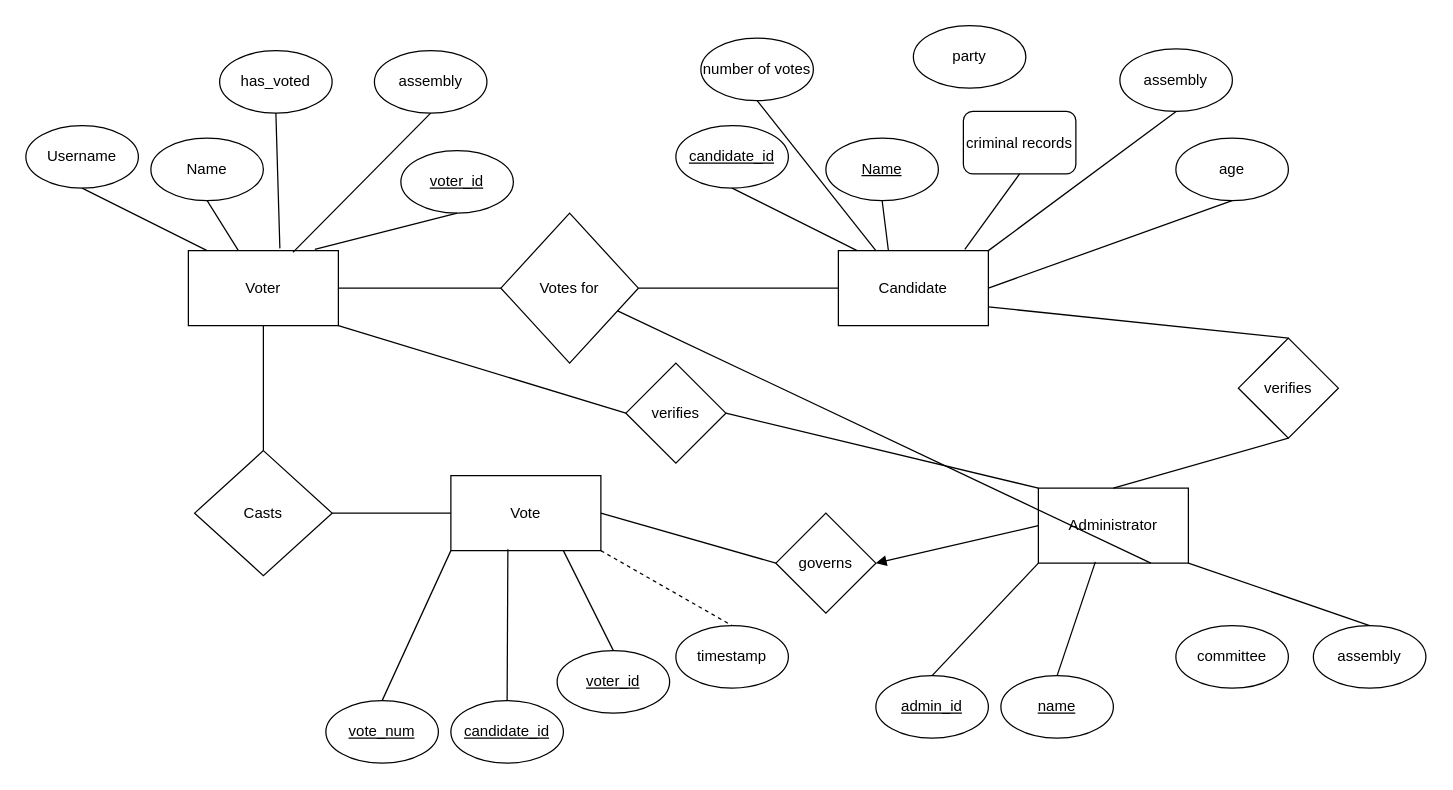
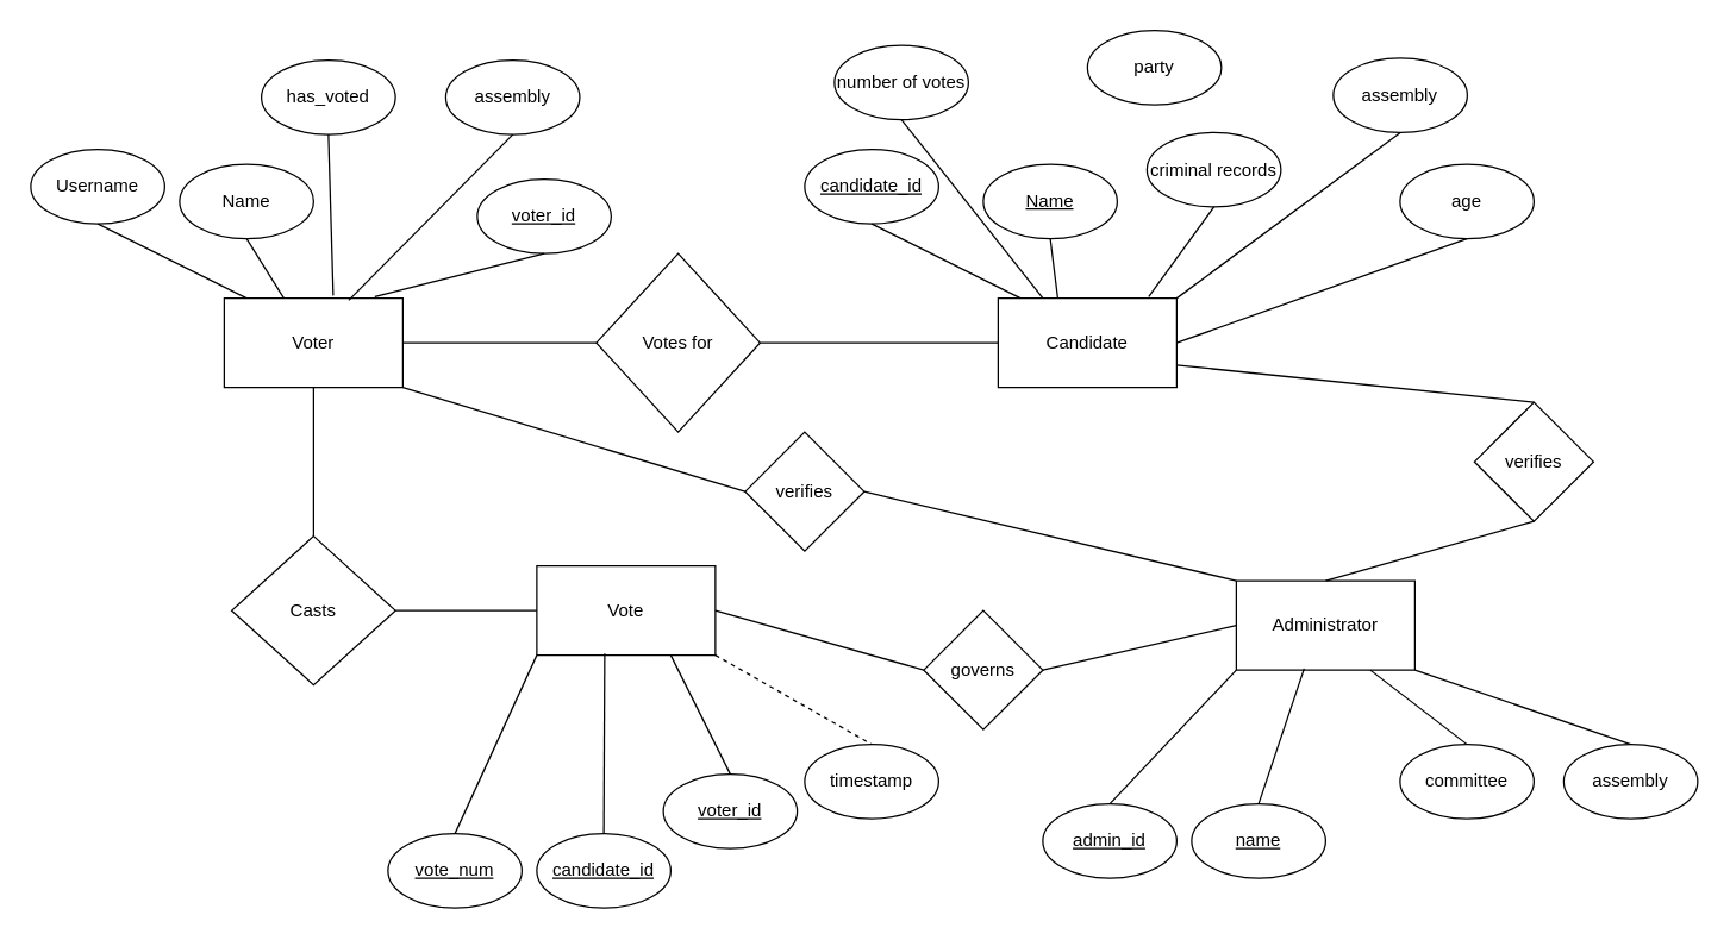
  <mxCell id="0" />
  <mxCell id="1" parent="0" />
  <mxCell id="2" value="Votes for" style="rhombus;whiteSpace=wrap;html=1;" parent="1" vertex="1"><mxGeometry x="400" y="170" width="110" height="120" as="geometry" /></mxCell>
  <mxCell id="3" value="Voter" style="rounded=0;whiteSpace=wrap;html=1;" parent="1" vertex="1"><mxGeometry x="150" y="200" width="120" height="60" as="geometry" /></mxCell>
  <mxCell id="4" value="Username" style="ellipse;whiteSpace=wrap;html=1;" parent="1" vertex="1"><mxGeometry x="20" y="100" width="90" height="50" as="geometry" /></mxCell>
  <mxCell id="5" value="Name" style="ellipse;whiteSpace=wrap;html=1;" parent="1" vertex="1"><mxGeometry x="120" y="110" width="90" height="50" as="geometry" /></mxCell>
  <mxCell id="6" value="&lt;u&gt;voter_id&lt;/u&gt;" style="ellipse;whiteSpace=wrap;html=1;" parent="1" vertex="1"><mxGeometry x="320" y="120" width="90" height="50" as="geometry" /></mxCell>
  <mxCell id="7" value="has_voted" style="ellipse;whiteSpace=wrap;html=1;" parent="1" vertex="1"><mxGeometry x="175" y="40" width="90" height="50" as="geometry" /></mxCell>
  <mxCell id="8" value="" style="endArrow=none;html=1;entryX=0.5;entryY=1;entryDx=0;entryDy=0;" parent="1" target="5" edge="1"><mxGeometry width="50" height="50" relative="1" as="geometry"><mxPoint x="190" y="200" as="sourcePoint" /><mxPoint x="240" y="150" as="targetPoint" /></mxGeometry></mxCell>
  <mxCell id="9" value="" style="endArrow=none;html=1;entryX=0.5;entryY=1;entryDx=0;entryDy=0;" parent="1" target="4" edge="1"><mxGeometry width="50" height="50" relative="1" as="geometry"><mxPoint x="165" y="200" as="sourcePoint" /><mxPoint x="140" y="160" as="targetPoint" /></mxGeometry></mxCell>
  <mxCell id="10" value="" style="endArrow=none;html=1;entryX=0.5;entryY=1;entryDx=0;entryDy=0;exitX=0.61;exitY=-0.03;exitDx=0;exitDy=0;exitPerimeter=0;" parent="1" source="3" target="7" edge="1"><mxGeometry width="50" height="50" relative="1" as="geometry"><mxPoint x="210" y="220" as="sourcePoint" /><mxPoint x="200" y="190" as="targetPoint" /></mxGeometry></mxCell>
  <mxCell id="11" value="" style="endArrow=none;html=1;entryX=0.5;entryY=1;entryDx=0;entryDy=0;exitX=0.843;exitY=-0.017;exitDx=0;exitDy=0;exitPerimeter=0;" parent="1" source="3" target="6" edge="1"><mxGeometry width="50" height="50" relative="1" as="geometry"><mxPoint x="220" y="230" as="sourcePoint" /><mxPoint x="195" y="190" as="targetPoint" /></mxGeometry></mxCell>
  <mxCell id="12" value="" style="endArrow=none;html=1;entryX=1;entryY=0.5;entryDx=0;entryDy=0;exitX=0;exitY=0.5;exitDx=0;exitDy=0;" parent="1" source="2" target="3" edge="1"><mxGeometry width="50" height="50" relative="1" as="geometry"><mxPoint x="230" y="240" as="sourcePoint" /><mxPoint x="205" y="200" as="targetPoint" /></mxGeometry></mxCell>
  <mxCell id="13" value="Casts" style="rhombus;whiteSpace=wrap;html=1;" parent="1" vertex="1"><mxGeometry x="155" y="360" width="110" height="100" as="geometry" /></mxCell>
  <mxCell id="14" value="" style="endArrow=none;html=1;entryX=0.5;entryY=1;entryDx=0;entryDy=0;exitX=0.5;exitY=0;exitDx=0;exitDy=0;" parent="1" source="13" target="3" edge="1"><mxGeometry width="50" height="50" relative="1" as="geometry"><mxPoint x="240" y="250" as="sourcePoint" /><mxPoint x="215" y="210" as="targetPoint" /></mxGeometry></mxCell>
  <mxCell id="15" value="Vote" style="rounded=0;whiteSpace=wrap;html=1;" parent="1" vertex="1"><mxGeometry x="360" y="380" width="120" height="60" as="geometry" /></mxCell>
  <mxCell id="16" value="" style="endArrow=none;html=1;entryX=1;entryY=0.5;entryDx=0;entryDy=0;exitX=0;exitY=0.5;exitDx=0;exitDy=0;" parent="1" source="15" target="13" edge="1"><mxGeometry width="50" height="50" relative="1" as="geometry"><mxPoint x="220" y="370" as="sourcePoint" /><mxPoint x="220" y="270" as="targetPoint" /></mxGeometry></mxCell>
  <mxCell id="17" value="&lt;u&gt;vote_num&lt;/u&gt;" style="ellipse;whiteSpace=wrap;html=1;" parent="1" vertex="1"><mxGeometry x="260" y="560" width="90" height="50" as="geometry" /></mxCell>
  <mxCell id="18" value="&lt;u&gt;candidate_id&lt;/u&gt;" style="ellipse;whiteSpace=wrap;html=1;" parent="1" vertex="1"><mxGeometry x="360" y="560" width="90" height="50" as="geometry" /></mxCell>
  <mxCell id="19" value="timestamp" style="ellipse;whiteSpace=wrap;html=1;" parent="1" vertex="1"><mxGeometry x="540" y="500" width="90" height="50" as="geometry" /></mxCell>
  <mxCell id="20" value="&lt;u&gt;voter_id&lt;/u&gt;" style="ellipse;whiteSpace=wrap;html=1;" parent="1" vertex="1"><mxGeometry x="445" y="520" width="90" height="50" as="geometry" /></mxCell>
  <mxCell id="21" value="" style="endArrow=none;html=1;entryX=0.5;entryY=0;entryDx=0;entryDy=0;exitX=0.38;exitY=0.983;exitDx=0;exitDy=0;exitPerimeter=0;" parent="1" source="15" target="18" edge="1"><mxGeometry width="50" height="50" relative="1" as="geometry"><mxPoint x="415" y="680" as="sourcePoint" /><mxPoint x="465" y="630" as="targetPoint" /></mxGeometry></mxCell>
  <mxCell id="22" value="" style="endArrow=none;html=1;entryX=0.5;entryY=0;entryDx=0;entryDy=0;exitX=0;exitY=1;exitDx=0;exitDy=0;" parent="1" source="15" target="17" edge="1"><mxGeometry width="50" height="50" relative="1" as="geometry"><mxPoint x="390" y="680" as="sourcePoint" /><mxPoint x="365" y="640" as="targetPoint" /></mxGeometry></mxCell>
  <mxCell id="23" value="" style="endArrow=none;html=1;entryX=0.5;entryY=0;entryDx=0;entryDy=0;exitX=0.75;exitY=1;exitDx=0;exitDy=0;" parent="1" source="15" target="20" edge="1"><mxGeometry width="50" height="50" relative="1" as="geometry"><mxPoint x="448.2" y="678.2" as="sourcePoint" /><mxPoint x="425" y="670" as="targetPoint" /></mxGeometry></mxCell>
  <mxCell id="24" value="" style="endArrow=none;html=1;entryX=0.5;entryY=0;entryDx=0;entryDy=0;exitX=1;exitY=1;exitDx=0;exitDy=0;dashed=1;" parent="1" source="15" target="19" edge="1"><mxGeometry width="50" height="50" relative="1" as="geometry"><mxPoint x="476.16" y="678.98" as="sourcePoint" /><mxPoint x="420" y="670" as="targetPoint" /></mxGeometry></mxCell>
  <mxCell id="25" value="Candidate" style="rounded=0;whiteSpace=wrap;html=1;" parent="1" vertex="1"><mxGeometry x="670" y="200" width="120" height="60" as="geometry" /></mxCell>
  <mxCell id="26" value="&lt;u&gt;candidate_id&lt;/u&gt;" style="ellipse;whiteSpace=wrap;html=1;" parent="1" vertex="1"><mxGeometry x="540" y="100" width="90" height="50" as="geometry" /></mxCell>
  <mxCell id="27" value="&lt;u&gt;Name&lt;/u&gt;" style="ellipse;whiteSpace=wrap;html=1;" parent="1" vertex="1"><mxGeometry x="660" y="110" width="90" height="50" as="geometry" /></mxCell>
- <mxCell id="28" value="criminal records" style="whiteSpace=wrap;html=1;rounded=1;" parent="1" vertex="1"><mxGeometry x="770" y="88.62" width="90" height="50" as="geometry" /></mxCell>
+ <mxCell id="28" value="criminal records" style="ellipse;whiteSpace=wrap;html=1;" parent="1" vertex="1"><mxGeometry x="770" y="88.62" width="90" height="50" as="geometry" /></mxCell>
  <mxCell id="29" value="party" style="ellipse;whiteSpace=wrap;html=1;" parent="1" vertex="1"><mxGeometry x="730" y="20" width="90" height="50" as="geometry" /></mxCell>
  <mxCell id="30" value="" style="endArrow=none;html=1;entryX=0.5;entryY=1;entryDx=0;entryDy=0;" parent="1" target="27" edge="1"><mxGeometry width="50" height="50" relative="1" as="geometry"><mxPoint x="710" y="200" as="sourcePoint" /><mxPoint x="760" y="150" as="targetPoint" /></mxGeometry></mxCell>
  <mxCell id="31" value="" style="endArrow=none;html=1;entryX=0.5;entryY=1;entryDx=0;entryDy=0;" parent="1" target="26" edge="1"><mxGeometry width="50" height="50" relative="1" as="geometry"><mxPoint x="685" y="200" as="sourcePoint" /><mxPoint x="660" y="160" as="targetPoint" /></mxGeometry></mxCell>
  <mxCell id="32" value="" style="endArrow=none;html=1;entryX=0.5;entryY=1;entryDx=0;entryDy=0;exitX=0.843;exitY=-0.017;exitDx=0;exitDy=0;exitPerimeter=0;" parent="1" source="25" target="28" edge="1"><mxGeometry width="50" height="50" relative="1" as="geometry"><mxPoint x="740" y="230" as="sourcePoint" /><mxPoint x="715" y="190" as="targetPoint" /></mxGeometry></mxCell>
  <mxCell id="33" value="" style="endArrow=none;html=1;entryX=1;entryY=0.5;entryDx=0;entryDy=0;exitX=0;exitY=0.5;exitDx=0;exitDy=0;" parent="1" source="25" target="2" edge="1"><mxGeometry width="50" height="50" relative="1" as="geometry"><mxPoint x="660" y="250" as="sourcePoint" /><mxPoint x="560" y="200" as="targetPoint" /></mxGeometry></mxCell>
  <mxCell id="34" value="age" style="ellipse;whiteSpace=wrap;html=1;" parent="1" vertex="1"><mxGeometry x="940" y="110" width="90" height="50" as="geometry" /></mxCell>
  <mxCell id="35" value="" style="endArrow=none;html=1;entryX=0.5;entryY=1;entryDx=0;entryDy=0;exitX=1;exitY=0.5;exitDx=0;exitDy=0;" parent="1" source="25" target="34" edge="1"><mxGeometry width="50" height="50" relative="1" as="geometry"><mxPoint x="781.16" y="208.98" as="sourcePoint" /><mxPoint x="725" y="200" as="targetPoint" /></mxGeometry></mxCell>
  <mxCell id="36" value="number of votes" style="ellipse;whiteSpace=wrap;html=1;" parent="1" vertex="1"><mxGeometry x="560" y="30" width="90" height="50" as="geometry" /></mxCell>
  <mxCell id="37" value="" style="endArrow=none;html=1;entryX=0.5;entryY=1;entryDx=0;entryDy=0;exitX=0.25;exitY=0;exitDx=0;exitDy=0;" parent="1" source="25" target="36" edge="1"><mxGeometry width="50" height="50" relative="1" as="geometry"><mxPoint x="705" y="130" as="sourcePoint" /><mxPoint x="680" y="90" as="targetPoint" /></mxGeometry></mxCell>
  <mxCell id="38" value="Administrator" style="rounded=0;whiteSpace=wrap;html=1;" vertex="1" parent="1"><mxGeometry x="830" y="390" width="120" height="60" as="geometry" /></mxCell>
  <mxCell id="39" value="&lt;u&gt;admin_id&lt;/u&gt;" style="ellipse;whiteSpace=wrap;html=1;" vertex="1" parent="1"><mxGeometry x="700" y="540" width="90" height="50" as="geometry" /></mxCell>
  <mxCell id="40" value="&lt;u&gt;name&lt;/u&gt;" style="ellipse;whiteSpace=wrap;html=1;" vertex="1" parent="1"><mxGeometry x="800" y="540" width="90" height="50" as="geometry" /></mxCell>
  <mxCell id="41" value="committee" style="ellipse;whiteSpace=wrap;html=1;" vertex="1" parent="1"><mxGeometry x="940" y="500" width="90" height="50" as="geometry" /></mxCell>
  <mxCell id="42" value="" style="endArrow=none;html=1;entryX=0.5;entryY=0;entryDx=0;entryDy=0;exitX=0.38;exitY=0.983;exitDx=0;exitDy=0;exitPerimeter=0;" edge="1" parent="1" source="38" target="40"><mxGeometry width="50" height="50" relative="1" as="geometry"><mxPoint x="855" y="660" as="sourcePoint" /><mxPoint x="905" y="610" as="targetPoint" /></mxGeometry></mxCell>
  <mxCell id="43" value="" style="endArrow=none;html=1;entryX=0.5;entryY=0;entryDx=0;entryDy=0;exitX=0;exitY=1;exitDx=0;exitDy=0;" edge="1" parent="1" source="38" target="39"><mxGeometry width="50" height="50" relative="1" as="geometry"><mxPoint x="830" y="660" as="sourcePoint" /><mxPoint x="805" y="620" as="targetPoint" /></mxGeometry></mxCell>
- <mxCell id="44" value="" style="endArrow=none;html=1;exitX=0.75;exitY=1;exitDx=0;exitDy=0;" edge="1" parent="1" source="38" target="2"><mxGeometry width="50" height="50" relative="1" as="geometry"><mxPoint x="888.2" y="658.2" as="sourcePoint" /><mxPoint x="865" y="650" as="targetPoint" /></mxGeometry></mxCell>
+ <mxCell id="44" value="" style="endArrow=none;html=1;entryX=0.5;entryY=0;entryDx=0;entryDy=0;exitX=0.75;exitY=1;exitDx=0;exitDy=0;" edge="1" parent="1" source="38" target="41"><mxGeometry width="50" height="50" relative="1" as="geometry"><mxPoint x="888.2" y="658.2" as="sourcePoint" /><mxPoint x="865" y="650" as="targetPoint" /></mxGeometry></mxCell>
  <mxCell id="45" value="governs" style="rhombus;whiteSpace=wrap;html=1;" vertex="1" parent="1"><mxGeometry x="620" y="410" width="80" height="80" as="geometry" /></mxCell>
- <mxCell id="46" value="" style="endArrow=block;html=1;entryX=1;entryY=0.5;entryDx=0;entryDy=0;exitX=0;exitY=0.5;exitDx=0;exitDy=0;" edge="1" parent="1" source="38" target="45"><mxGeometry width="50" height="50" relative="1" as="geometry"><mxPoint x="840" y="460" as="sourcePoint" /><mxPoint x="755" y="550" as="targetPoint" /></mxGeometry></mxCell>
+ <mxCell id="46" value="" style="endArrow=none;html=1;entryX=1;entryY=0.5;entryDx=0;entryDy=0;exitX=0;exitY=0.5;exitDx=0;exitDy=0;" edge="1" parent="1" source="38" target="45"><mxGeometry width="50" height="50" relative="1" as="geometry"><mxPoint x="840" y="460" as="sourcePoint" /><mxPoint x="755" y="550" as="targetPoint" /></mxGeometry></mxCell>
  <mxCell id="47" value="" style="endArrow=none;html=1;entryX=1;entryY=0.5;entryDx=0;entryDy=0;exitX=0;exitY=0.5;exitDx=0;exitDy=0;" edge="1" parent="1" source="45" target="15"><mxGeometry width="50" height="50" relative="1" as="geometry"><mxPoint x="850" y="470" as="sourcePoint" /><mxPoint x="765" y="560" as="targetPoint" /></mxGeometry></mxCell>
  <mxCell id="48" value="assembly" style="ellipse;whiteSpace=wrap;html=1;" vertex="1" parent="1"><mxGeometry x="298.84" y="40" width="90" height="50" as="geometry" /></mxCell>
  <mxCell id="49" value="" style="endArrow=none;html=1;entryX=0.5;entryY=1;entryDx=0;entryDy=0;exitX=0.697;exitY=0.023;exitDx=0;exitDy=0;exitPerimeter=0;" edge="1" parent="1" target="48" source="3"><mxGeometry width="50" height="50" relative="1" as="geometry"><mxPoint x="230" y="118.98" as="sourcePoint" /><mxPoint x="173.84" y="110" as="targetPoint" /></mxGeometry></mxCell>
  <mxCell id="50" value="assembly" style="ellipse;whiteSpace=wrap;html=1;" vertex="1" parent="1"><mxGeometry x="895.2" y="38.62" width="90" height="50" as="geometry" /></mxCell>
  <mxCell id="51" value="" style="endArrow=none;html=1;entryX=0.5;entryY=1;entryDx=0;entryDy=0;exitX=1;exitY=0;exitDx=0;exitDy=0;" edge="1" parent="1" target="50" source="25"><mxGeometry width="50" height="50" relative="1" as="geometry"><mxPoint x="830" y="200" as="sourcePoint" /><mxPoint x="770.2" y="108.62" as="targetPoint" /></mxGeometry></mxCell>
  <mxCell id="52" value="assembly" style="ellipse;whiteSpace=wrap;html=1;" vertex="1" parent="1"><mxGeometry x="1050" y="500" width="90" height="50" as="geometry" /></mxCell>
  <mxCell id="53" value="" style="endArrow=none;html=1;entryX=0.5;entryY=0;entryDx=0;entryDy=0;exitX=1;exitY=1;exitDx=0;exitDy=0;" edge="1" parent="1" target="52" source="38"><mxGeometry width="50" height="50" relative="1" as="geometry"><mxPoint x="950" y="421.38" as="sourcePoint" /><mxPoint x="890.2" y="330" as="targetPoint" /></mxGeometry></mxCell>
  <mxCell id="54" value="verifies" style="rhombus;whiteSpace=wrap;html=1;" vertex="1" parent="1"><mxGeometry x="990" y="270" width="80" height="80" as="geometry" /></mxCell>
  <mxCell id="55" value="" style="endArrow=none;html=1;entryX=0.5;entryY=0;entryDx=0;entryDy=0;exitX=0.5;exitY=1;exitDx=0;exitDy=0;" edge="1" parent="1" source="54" target="38"><mxGeometry width="50" height="50" relative="1" as="geometry"><mxPoint x="960" y="460" as="sourcePoint" /><mxPoint x="1105" y="510" as="targetPoint" /></mxGeometry></mxCell>
  <mxCell id="56" value="" style="endArrow=none;html=1;entryX=1;entryY=0.75;entryDx=0;entryDy=0;exitX=0.5;exitY=0;exitDx=0;exitDy=0;" edge="1" parent="1" source="54" target="25"><mxGeometry width="50" height="50" relative="1" as="geometry"><mxPoint x="970" y="470" as="sourcePoint" /><mxPoint x="1115" y="520" as="targetPoint" /></mxGeometry></mxCell>
  <mxCell id="57" value="verifies" style="rhombus;whiteSpace=wrap;html=1;" vertex="1" parent="1"><mxGeometry x="500" y="290" width="80" height="80" as="geometry" /></mxCell>
  <mxCell id="58" value="" style="endArrow=none;html=1;entryX=1;entryY=0.5;entryDx=0;entryDy=0;exitX=0;exitY=0;exitDx=0;exitDy=0;" edge="1" parent="1" source="38" target="57"><mxGeometry width="50" height="50" relative="1" as="geometry"><mxPoint x="680" y="240" as="sourcePoint" /><mxPoint x="520" y="240" as="targetPoint" /></mxGeometry></mxCell>
  <mxCell id="59" value="" style="endArrow=none;html=1;entryX=0;entryY=0.5;entryDx=0;entryDy=0;exitX=1;exitY=1;exitDx=0;exitDy=0;" edge="1" parent="1" source="3" target="57"><mxGeometry width="50" height="50" relative="1" as="geometry"><mxPoint x="690" y="250" as="sourcePoint" /><mxPoint x="530" y="250" as="targetPoint" /></mxGeometry></mxCell>
